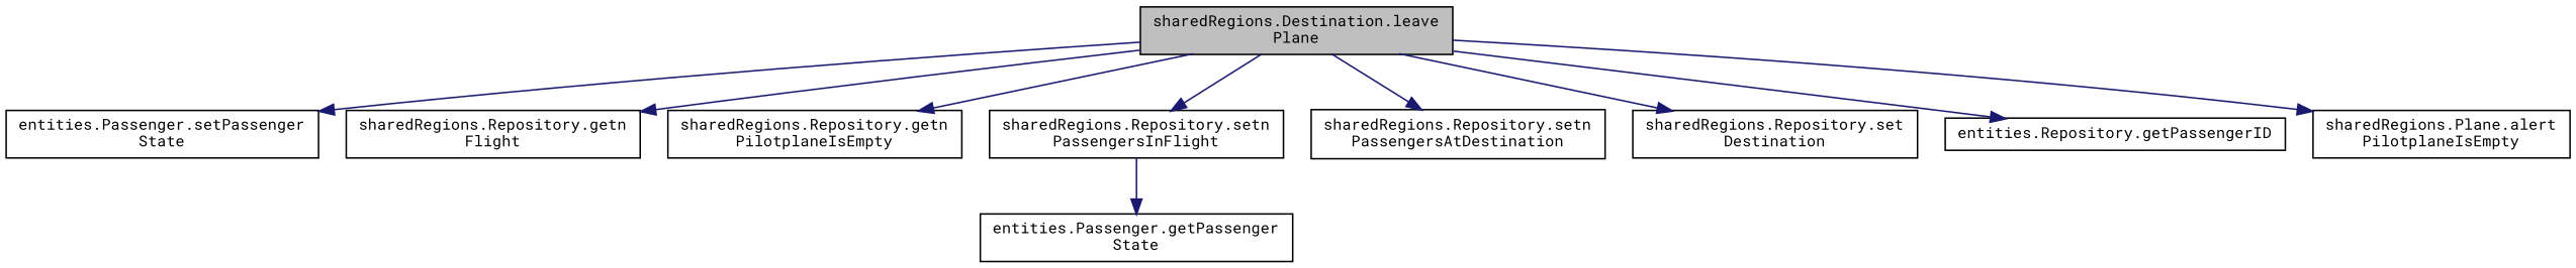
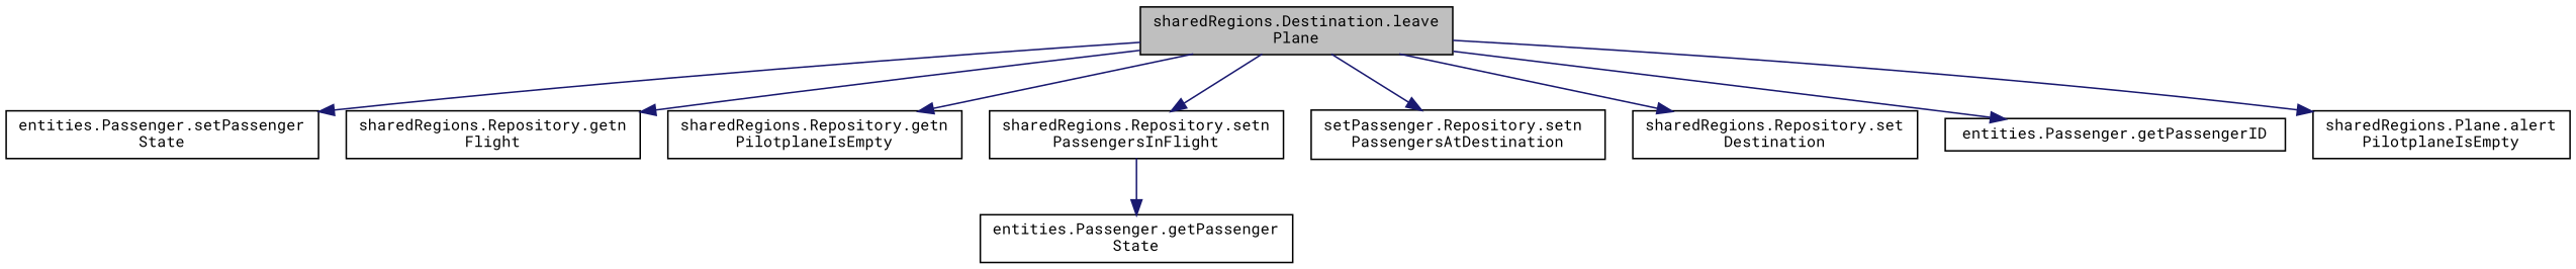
  digraph {
    fontname="Roboto Mono"
    rankdir=TB
    node [color=black fillcolor=white fontname="Roboto Mono" fontsize=10 shape=record style=filled]
    edge [color=midnightblue fontname="Roboto Mono" fontsize=10 labelfontname=Helvetica labelfontsize=10 style=solid]
    n1 [fillcolor=grey75 fontcolor=black height=0.2 label="sharedRegions.Destination.leave\lPlane" width=0.4]
    n2 [height=0.2 label="entities.Passenger.setPassenger\lState" width=0.4]
    n3 [height=0.2 label="sharedRegions.Repository.getn\lFlight" width=0.4]
    n4 [height=0.2 label="sharedRegions.Repository.getn\lPilotplaneIsEmpty" width=0.4]
    n5 [height=0.2 label="sharedRegions.Repository.setn\lPassengersInFlight" width=0.4]
-   n6 [height=0.2 label="sharedRegions.Repository.setn\lPassengersAtDestination" width=0.4]
+   n6 [height=0.2 label="setPassenger.Repository.setn\lPassengersAtDestination" width=0.4]
    n7 [height=0.2 label="sharedRegions.Repository.set\lDestination" width=0.4]
-   n8 [height=0.2 label="entities.Repository.getPassengerID" width=0.4]
+   n8 [height=0.2 label="entities.Passenger.getPassengerID" width=0.4]
    n9 [height=0.2 label="sharedRegions.Plane.alert\lPilotplaneIsEmpty" width=0.4]
    n10 [height=0.2 label="entities.Passenger.getPassenger\lState" width=0.4]
    n1 -> n2
    n1 -> n3
    n1 -> n4
    n1 -> n5
    n1 -> n6
    n1 -> n7
    n1 -> n8
    n1 -> n9
    n5 -> n10
  }
